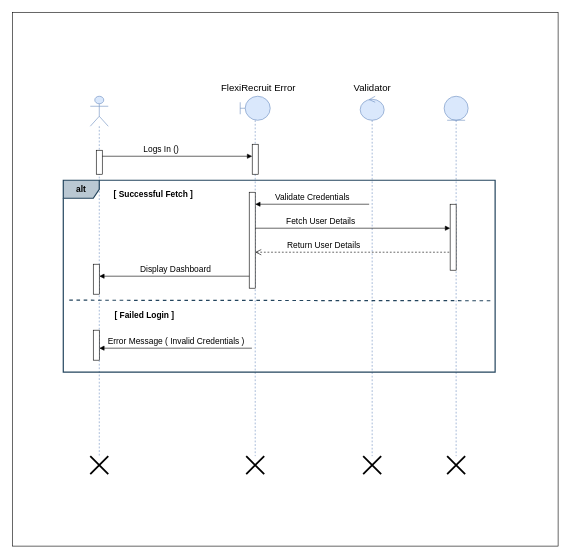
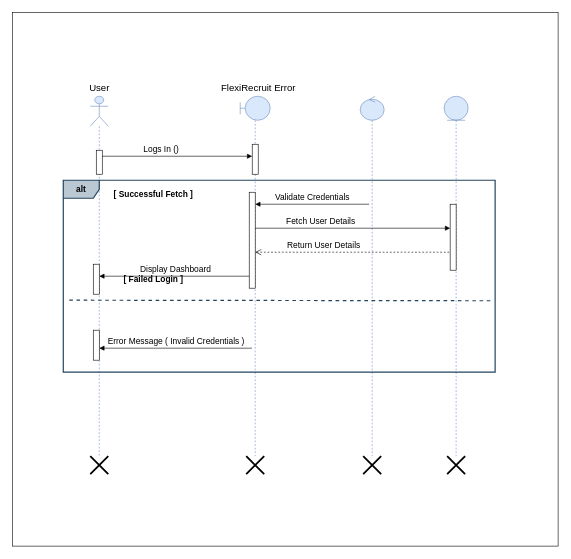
  <mxCell id="0" />
  <mxCell id="1" parent="0" />
  <mxCell id="2" value="" style="rounded=0;whiteSpace=wrap;html=1;" parent="1" vertex="1"><mxGeometry x="20" y="20" width="910" height="890" as="geometry" /></mxCell>
  <mxCell id="3" value="" style="group" parent="1" vertex="1" connectable="0"><mxGeometry x="105" y="130" width="720" height="660" as="geometry" /></mxCell>
  <mxCell id="4" value="" style="shape=umlLifeline;perimeter=lifelinePerimeter;whiteSpace=wrap;html=1;container=1;dropTarget=0;collapsible=0;recursiveResize=0;outlineConnect=0;portConstraint=eastwest;newEdgeStyle={&quot;curved&quot;:0,&quot;rounded&quot;:0};participant=umlActor;size=50;fillColor=#dae8fc;strokeColor=#6c8ebf;" parent="3" vertex="1"><mxGeometry x="45" y="30" width="30" height="600" as="geometry" /></mxCell>
  <mxCell id="5" value="" style="html=1;points=[[0,0,0,0,5],[0,1,0,0,-5],[1,0,0,0,5],[1,1,0,0,-5]];perimeter=orthogonalPerimeter;outlineConnect=0;targetShapes=umlLifeline;portConstraint=eastwest;newEdgeStyle={&quot;curved&quot;:0,&quot;rounded&quot;:0};" parent="4" vertex="1"><mxGeometry x="10" y="90" width="10" height="40" as="geometry" /></mxCell>
  <mxCell id="6" value="" style="shape=umlLifeline;perimeter=lifelinePerimeter;whiteSpace=wrap;html=1;container=1;dropTarget=0;collapsible=0;recursiveResize=0;outlineConnect=0;portConstraint=eastwest;newEdgeStyle={&quot;curved&quot;:0,&quot;rounded&quot;:0};participant=umlBoundary;size=40;fillColor=#dae8fc;strokeColor=#6c8ebf;" parent="3" vertex="1"><mxGeometry x="295" y="30" width="50" height="600" as="geometry" /></mxCell>
  <mxCell id="7" value="" style="html=1;points=[[0,0,0,0,5],[0,1,0,0,-5],[1,0,0,0,5],[1,1,0,0,-5]];perimeter=orthogonalPerimeter;outlineConnect=0;targetShapes=umlLifeline;portConstraint=eastwest;newEdgeStyle={&quot;curved&quot;:0,&quot;rounded&quot;:0};" parent="6" vertex="1"><mxGeometry x="20" y="80" width="10" height="50" as="geometry" /></mxCell>
  <mxCell id="8" value="" style="shape=umlLifeline;perimeter=lifelinePerimeter;whiteSpace=wrap;html=1;container=1;dropTarget=0;collapsible=0;recursiveResize=0;outlineConnect=0;portConstraint=eastwest;newEdgeStyle={&quot;curved&quot;:0,&quot;rounded&quot;:0};participant=umlControl;fillColor=#dae8fc;strokeColor=#6c8ebf;" parent="3" vertex="1"><mxGeometry x="495" y="30" width="40" height="600" as="geometry" /></mxCell>
  <mxCell id="9" value="" style="shape=umlLifeline;perimeter=lifelinePerimeter;whiteSpace=wrap;html=1;container=1;dropTarget=0;collapsible=0;recursiveResize=0;outlineConnect=0;portConstraint=eastwest;newEdgeStyle={&quot;curved&quot;:0,&quot;rounded&quot;:0};participant=umlEntity;fillColor=#dae8fc;strokeColor=#6c8ebf;" parent="3" vertex="1"><mxGeometry x="635" y="30" width="40" height="600" as="geometry" /></mxCell>
+ <mxCell id="10" value="&lt;font style=&quot;font-size: 16px;&quot;&gt;User&lt;br&gt;&lt;/font&gt;" style="text;html=1;align=center;verticalAlign=middle;resizable=0;points=[];autosize=1;strokeColor=none;fillColor=none;" parent="3" vertex="1"><mxGeometry x="30" width="60" height="30" as="geometry" /></mxCell>
  <mxCell id="11" value="&lt;font style=&quot;font-size: 16px;&quot;&gt;FlexiRecruit Error&lt;br&gt;&lt;/font&gt;" style="text;html=1;align=center;verticalAlign=middle;resizable=0;points=[];autosize=1;strokeColor=none;fillColor=none;" parent="3" vertex="1"><mxGeometry x="245" width="160" height="30" as="geometry" /></mxCell>
- <mxCell id="12" value="&lt;font style=&quot;font-size: 16px;&quot;&gt;Validator&lt;br&gt;&lt;/font&gt;" style="text;html=1;align=center;verticalAlign=middle;resizable=0;points=[];autosize=1;strokeColor=none;fillColor=none;" parent="3" vertex="1"><mxGeometry x="470" width="90" height="30" as="geometry" /></mxCell>
  <mxCell id="13" value="&lt;font style=&quot;font-size: 14px;&quot;&gt;Logs In ()&lt;br&gt;&lt;/font&gt;" style="html=1;verticalAlign=bottom;endArrow=block;curved=0;rounded=0;" parent="3" edge="1"><mxGeometry x="-0.214" width="80" relative="1" as="geometry"><mxPoint x="65" y="130" as="sourcePoint" /><mxPoint x="315" y="130" as="targetPoint" /><mxPoint as="offset" /></mxGeometry></mxCell>
  <mxCell id="14" value="" style="shape=umlDestroy;whiteSpace=wrap;html=1;strokeWidth=3;targetShapes=umlLifeline;" parent="3" vertex="1"><mxGeometry x="45" y="630" width="30" height="30" as="geometry" /></mxCell>
  <mxCell id="15" value="" style="shape=umlDestroy;whiteSpace=wrap;html=1;strokeWidth=3;targetShapes=umlLifeline;" parent="3" vertex="1"><mxGeometry x="305" y="630" width="30" height="30" as="geometry" /></mxCell>
  <mxCell id="16" value="" style="shape=umlDestroy;whiteSpace=wrap;html=1;strokeWidth=3;targetShapes=umlLifeline;" parent="3" vertex="1"><mxGeometry x="500" y="630" width="30" height="30" as="geometry" /></mxCell>
  <mxCell id="17" value="" style="shape=umlDestroy;whiteSpace=wrap;html=1;strokeWidth=3;targetShapes=umlLifeline;" parent="3" vertex="1"><mxGeometry x="640" y="630" width="30" height="30" as="geometry" /></mxCell>
  <mxCell id="18" value="" style="group" parent="3" vertex="1" connectable="0"><mxGeometry y="170" width="720" height="320" as="geometry" /></mxCell>
  <mxCell id="19" value="&lt;b style=&quot;font-size: 14px;&quot;&gt;alt&lt;br&gt;&lt;/b&gt;" style="shape=umlFrame;whiteSpace=wrap;html=1;pointerEvents=0;strokeWidth=2;fillColor=#bac8d3;strokeColor=#23445d;" parent="18" vertex="1"><mxGeometry width="720" height="320" as="geometry" /></mxCell>
  <mxCell id="20" value="&lt;font style=&quot;font-size: 14px;&quot;&gt;&lt;b&gt;[ Successful Fetch ]&lt;/b&gt;&lt;br&gt;&lt;/font&gt;" style="text;html=1;align=center;verticalAlign=middle;resizable=0;points=[];autosize=1;strokeColor=none;fillColor=none;" parent="18" vertex="1"><mxGeometry x="70" y="8" width="160" height="30" as="geometry" /></mxCell>
  <mxCell id="21" value="&lt;font style=&quot;font-size: 14px;&quot;&gt;Validate Credentials&lt;br&gt;&lt;/font&gt;" style="html=1;verticalAlign=bottom;endArrow=block;curved=0;rounded=0;" parent="18" target="28" edge="1"><mxGeometry width="80" relative="1" as="geometry"><mxPoint x="510" y="40" as="sourcePoint" /><mxPoint x="430" y="40" as="targetPoint" /></mxGeometry></mxCell>
  <mxCell id="22" value="&lt;font style=&quot;font-size: 14px;&quot;&gt;Fetch User Details&lt;br&gt;&lt;/font&gt;" style="html=1;verticalAlign=bottom;endArrow=block;curved=0;rounded=0;" parent="18" target="29" edge="1"><mxGeometry x="-0.312" width="80" relative="1" as="geometry"><mxPoint x="315" y="80" as="sourcePoint" /><mxPoint x="395" y="80" as="targetPoint" /><mxPoint as="offset" /></mxGeometry></mxCell>
  <mxCell id="23" value="&lt;font style=&quot;font-size: 14px;&quot;&gt;Return User Details&lt;br&gt;&lt;/font&gt;" style="html=1;verticalAlign=bottom;endArrow=open;dashed=1;endSize=8;curved=0;rounded=0;" parent="18" edge="1"><mxGeometry x="0.312" relative="1" as="geometry"><mxPoint x="649.5" y="120" as="sourcePoint" /><mxPoint x="320" y="120" as="targetPoint" /><mxPoint as="offset" /></mxGeometry></mxCell>
  <mxCell id="24" value="&lt;font style=&quot;font-size: 14px;&quot;&gt;Display Dashboard&lt;br&gt;&lt;/font&gt;" style="html=1;verticalAlign=bottom;endArrow=block;curved=0;rounded=0;" parent="18" target="30" edge="1"><mxGeometry width="80" relative="1" as="geometry"><mxPoint x="315" y="160" as="sourcePoint" /><mxPoint x="120" y="160" as="targetPoint" /></mxGeometry></mxCell>
  <mxCell id="25" value="" style="endArrow=none;dashed=1;html=1;rounded=0;entryX=0.996;entryY=0.628;entryDx=0;entryDy=0;entryPerimeter=0;strokeWidth=2;fillColor=#bac8d3;strokeColor=#23445d;" parent="18" target="19" edge="1"><mxGeometry width="50" height="50" relative="1" as="geometry"><mxPoint x="10" y="200" as="sourcePoint" /><mxPoint x="720" y="200" as="targetPoint" /></mxGeometry></mxCell>
- <mxCell id="26" value="&lt;b&gt;&lt;font style=&quot;font-size: 14px;&quot;&gt;[ Failed Login ]&lt;br&gt;&lt;/font&gt;&lt;/b&gt;" style="text;html=1;align=center;verticalAlign=middle;resizable=0;points=[];autosize=1;strokeColor=none;fillColor=none;" parent="18" vertex="1"><mxGeometry x="75" y="210" width="120" height="30" as="geometry" /></mxCell>
+ <mxCell id="26" value="&lt;b&gt;&lt;font style=&quot;font-size: 14px;&quot;&gt;[ Failed Login ]&lt;br&gt;&lt;/font&gt;&lt;/b&gt;" style="text;html=1;align=center;verticalAlign=middle;resizable=0;points=[];autosize=1;strokeColor=none;fillColor=none;" parent="18" vertex="1"><mxGeometry x="90" y="150" width="120" height="30" as="geometry" /></mxCell>
  <mxCell id="27" value="&lt;font style=&quot;font-size: 14px;&quot;&gt;Error Message ( Invalid Credentials )&lt;br&gt;&lt;/font&gt;" style="html=1;verticalAlign=bottom;endArrow=block;curved=0;rounded=0;" parent="18" edge="1"><mxGeometry width="80" relative="1" as="geometry"><mxPoint x="314.5" y="280" as="sourcePoint" /><mxPoint x="60" y="280" as="targetPoint" /></mxGeometry></mxCell>
  <mxCell id="28" value="" style="html=1;points=[[0,0,0,0,5],[0,1,0,0,-5],[1,0,0,0,5],[1,1,0,0,-5]];perimeter=orthogonalPerimeter;outlineConnect=0;targetShapes=umlLifeline;portConstraint=eastwest;newEdgeStyle={&quot;curved&quot;:0,&quot;rounded&quot;:0};" parent="18" vertex="1"><mxGeometry x="310" y="20" width="10" height="160" as="geometry" /></mxCell>
  <mxCell id="29" value="" style="html=1;points=[[0,0,0,0,5],[0,1,0,0,-5],[1,0,0,0,5],[1,1,0,0,-5]];perimeter=orthogonalPerimeter;outlineConnect=0;targetShapes=umlLifeline;portConstraint=eastwest;newEdgeStyle={&quot;curved&quot;:0,&quot;rounded&quot;:0};" parent="18" vertex="1"><mxGeometry x="645" y="40" width="10" height="110" as="geometry" /></mxCell>
  <mxCell id="30" value="" style="html=1;points=[[0,0,0,0,5],[0,1,0,0,-5],[1,0,0,0,5],[1,1,0,0,-5]];perimeter=orthogonalPerimeter;outlineConnect=0;targetShapes=umlLifeline;portConstraint=eastwest;newEdgeStyle={&quot;curved&quot;:0,&quot;rounded&quot;:0};" parent="18" vertex="1"><mxGeometry x="50" y="140" width="10" height="50" as="geometry" /></mxCell>
  <mxCell id="31" value="" style="html=1;points=[[0,0,0,0,5],[0,1,0,0,-5],[1,0,0,0,5],[1,1,0,0,-5]];perimeter=orthogonalPerimeter;outlineConnect=0;targetShapes=umlLifeline;portConstraint=eastwest;newEdgeStyle={&quot;curved&quot;:0,&quot;rounded&quot;:0};" parent="18" vertex="1"><mxGeometry x="50" y="250" width="10" height="50" as="geometry" /></mxCell>
